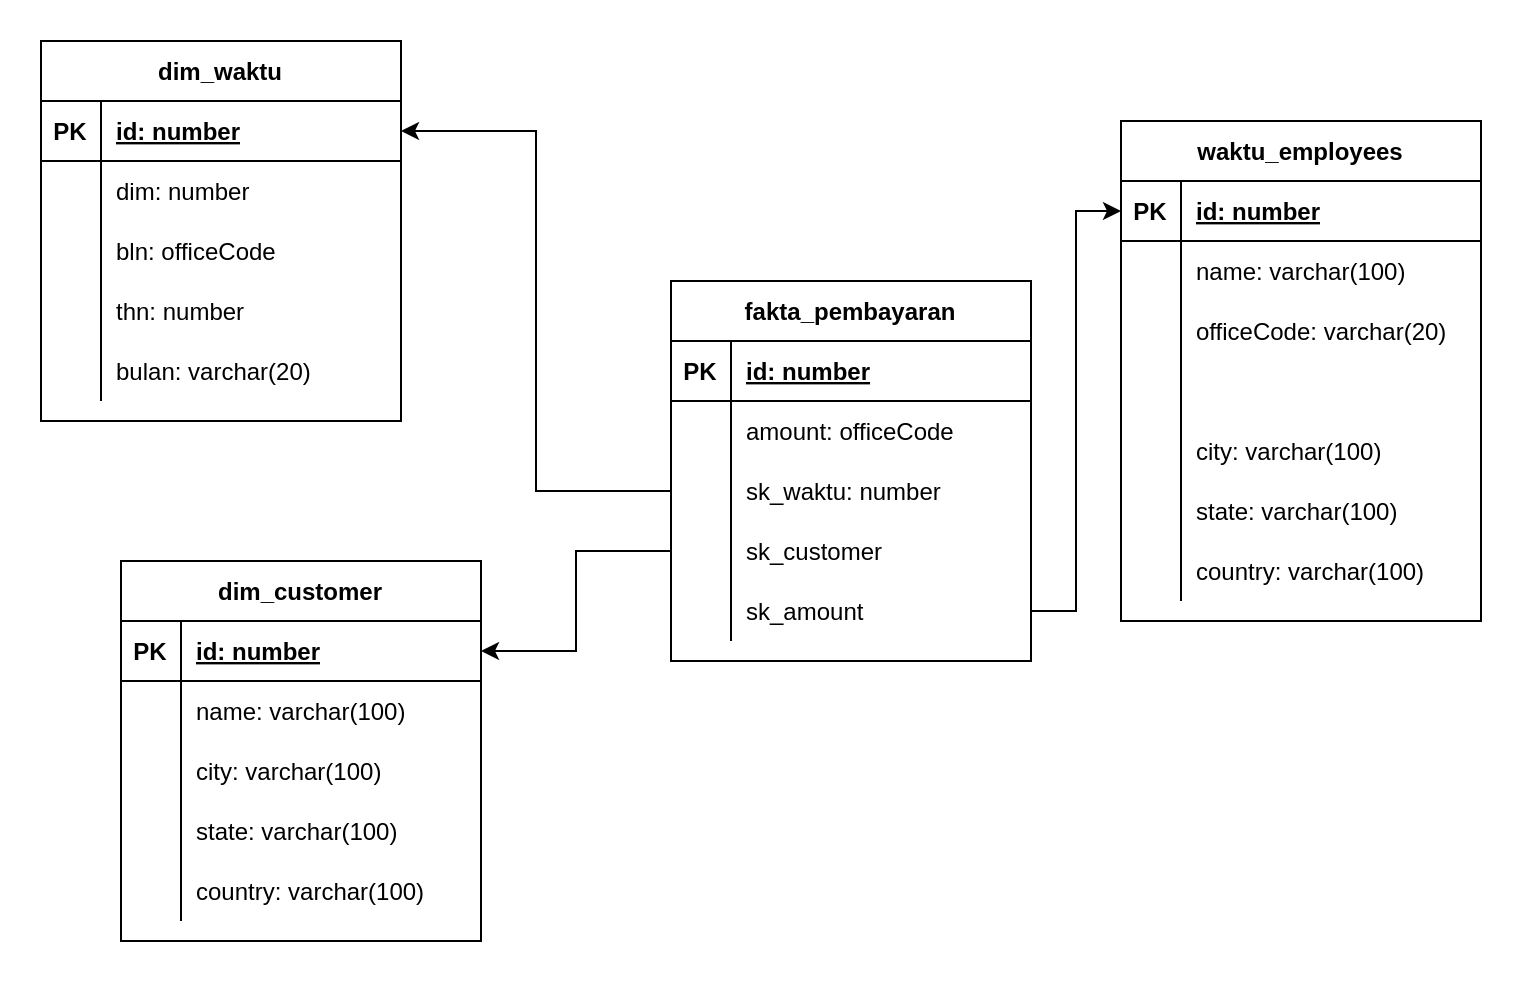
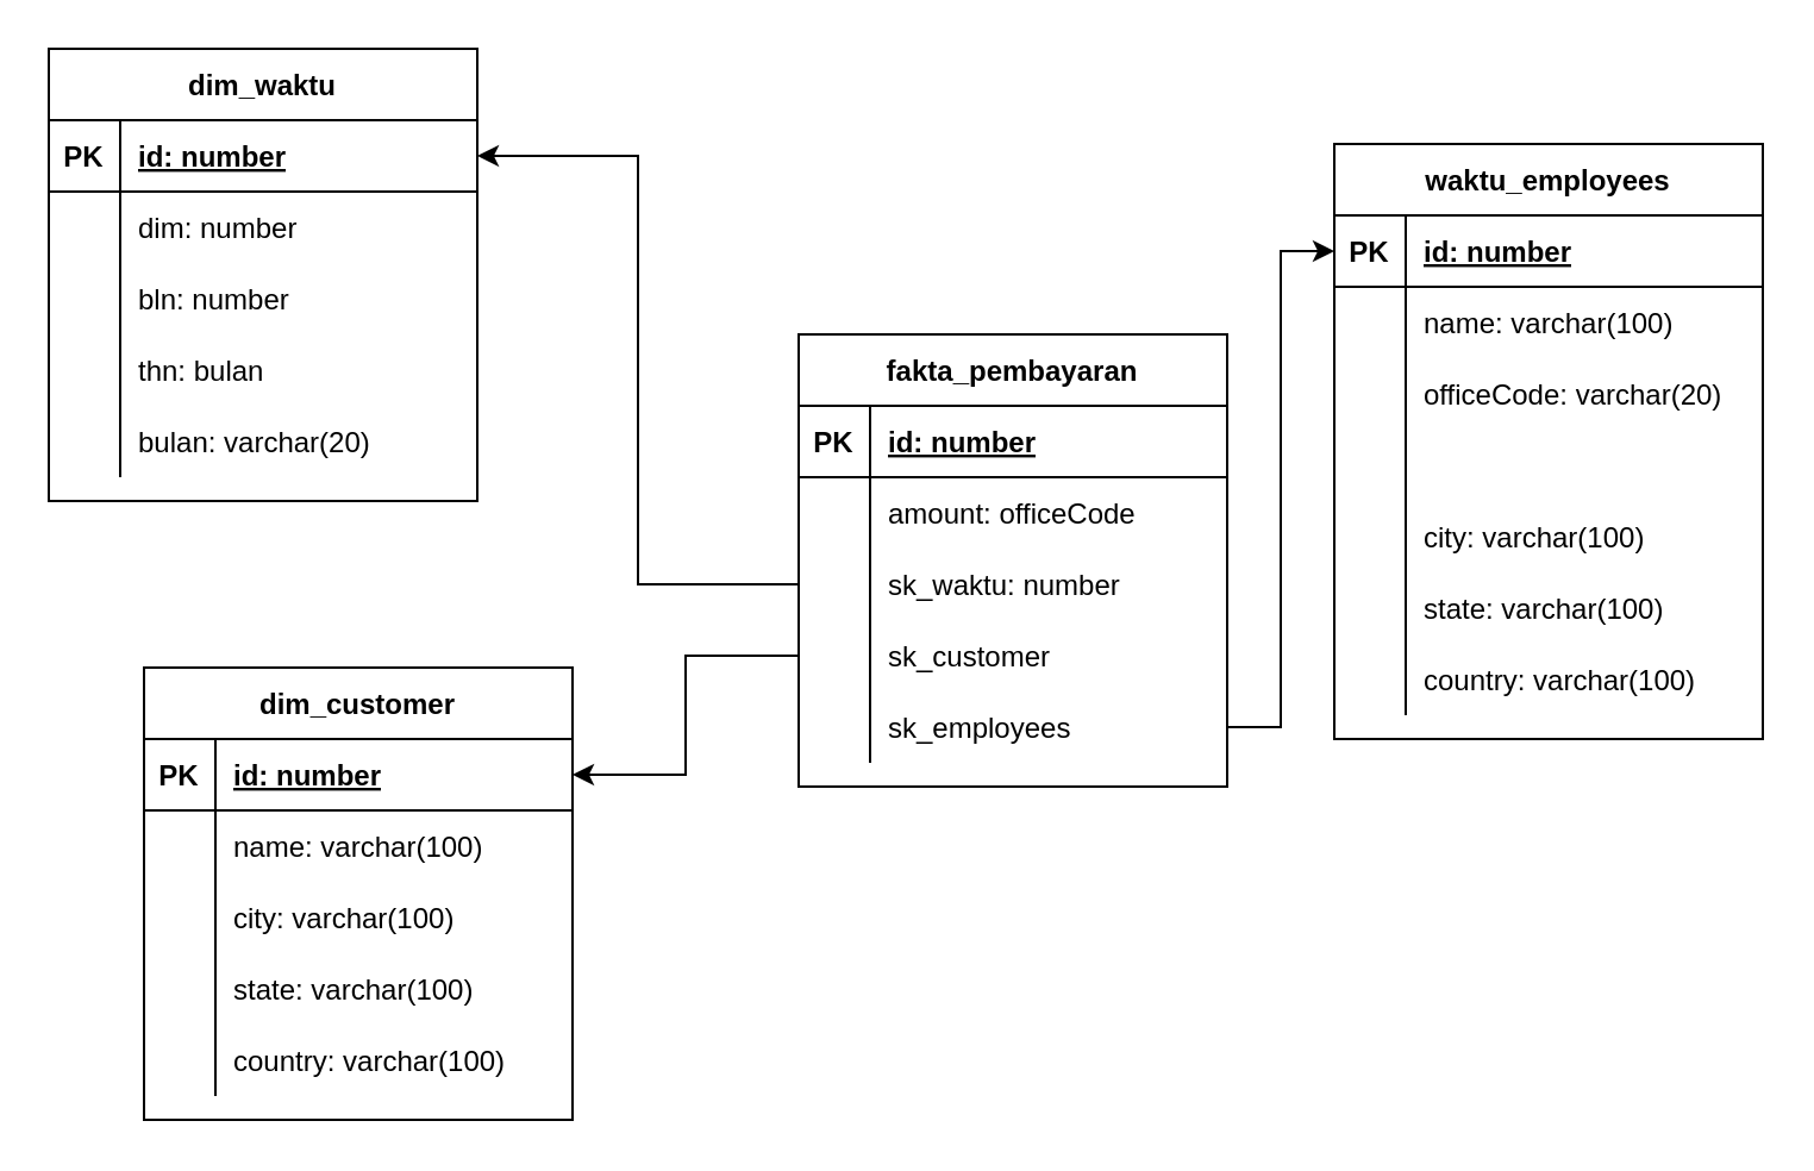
  <mxCell id="0" />
  <mxCell id="1" parent="0" />
  <mxCell id="2" value="dim_waktu" style="shape=table;startSize=30;container=1;collapsible=1;childLayout=tableLayout;fixedRows=1;rowLines=0;fontStyle=1;align=center;resizeLast=1;" vertex="1" parent="1"><mxGeometry x="20" y="20" width="180" height="190" as="geometry" /></mxCell>
  <mxCell id="3" value="" style="shape=partialRectangle;collapsible=0;dropTarget=0;pointerEvents=0;fillColor=none;top=0;left=0;bottom=1;right=0;points=[[0,0.5],[1,0.5]];portConstraint=eastwest;" vertex="1" parent="2"><mxGeometry y="30" width="180" height="30" as="geometry" /></mxCell>
  <mxCell id="4" value="PK" style="shape=partialRectangle;connectable=0;fillColor=none;top=0;left=0;bottom=0;right=0;fontStyle=1;overflow=hidden;" vertex="1" parent="3"><mxGeometry width="30" height="30" as="geometry" /></mxCell>
  <mxCell id="5" value="id: number" style="shape=partialRectangle;connectable=0;fillColor=none;top=0;left=0;bottom=0;right=0;align=left;spacingLeft=6;fontStyle=5;overflow=hidden;" vertex="1" parent="3"><mxGeometry x="30" width="150" height="30" as="geometry" /></mxCell>
  <mxCell id="6" value="" style="shape=partialRectangle;collapsible=0;dropTarget=0;pointerEvents=0;fillColor=none;top=0;left=0;bottom=0;right=0;points=[[0,0.5],[1,0.5]];portConstraint=eastwest;" vertex="1" parent="2"><mxGeometry y="60" width="180" height="30" as="geometry" /></mxCell>
  <mxCell id="7" value="" style="shape=partialRectangle;connectable=0;fillColor=none;top=0;left=0;bottom=0;right=0;editable=1;overflow=hidden;" vertex="1" parent="6"><mxGeometry width="30" height="30" as="geometry" /></mxCell>
  <mxCell id="8" value="dim: number" style="shape=partialRectangle;connectable=0;fillColor=none;top=0;left=0;bottom=0;right=0;align=left;spacingLeft=6;overflow=hidden;" vertex="1" parent="6"><mxGeometry x="30" width="150" height="30" as="geometry" /></mxCell>
  <mxCell id="9" value="" style="shape=partialRectangle;collapsible=0;dropTarget=0;pointerEvents=0;fillColor=none;top=0;left=0;bottom=0;right=0;points=[[0,0.5],[1,0.5]];portConstraint=eastwest;" vertex="1" parent="2"><mxGeometry y="90" width="180" height="30" as="geometry" /></mxCell>
  <mxCell id="10" value="" style="shape=partialRectangle;connectable=0;fillColor=none;top=0;left=0;bottom=0;right=0;editable=1;overflow=hidden;" vertex="1" parent="9"><mxGeometry width="30" height="30" as="geometry" /></mxCell>
- <mxCell id="11" value="bln: officeCode" style="shape=partialRectangle;connectable=0;fillColor=none;top=0;left=0;bottom=0;right=0;align=left;spacingLeft=6;overflow=hidden;" vertex="1" parent="9"><mxGeometry x="30" width="150" height="30" as="geometry" /></mxCell>
+ <mxCell id="11" value="bln: number" style="shape=partialRectangle;connectable=0;fillColor=none;top=0;left=0;bottom=0;right=0;align=left;spacingLeft=6;overflow=hidden;" vertex="1" parent="9"><mxGeometry x="30" width="150" height="30" as="geometry" /></mxCell>
  <mxCell id="12" value="" style="shape=partialRectangle;collapsible=0;dropTarget=0;pointerEvents=0;fillColor=none;top=0;left=0;bottom=0;right=0;points=[[0,0.5],[1,0.5]];portConstraint=eastwest;" vertex="1" parent="2"><mxGeometry y="120" width="180" height="30" as="geometry" /></mxCell>
  <mxCell id="13" value="" style="shape=partialRectangle;connectable=0;fillColor=none;top=0;left=0;bottom=0;right=0;editable=1;overflow=hidden;" vertex="1" parent="12"><mxGeometry width="30" height="30" as="geometry" /></mxCell>
- <mxCell id="14" value="thn: number" style="shape=partialRectangle;connectable=0;fillColor=none;top=0;left=0;bottom=0;right=0;align=left;spacingLeft=6;overflow=hidden;" vertex="1" parent="12"><mxGeometry x="30" width="150" height="30" as="geometry" /></mxCell>
+ <mxCell id="14" value="thn: bulan" style="shape=partialRectangle;connectable=0;fillColor=none;top=0;left=0;bottom=0;right=0;align=left;spacingLeft=6;overflow=hidden;" vertex="1" parent="12"><mxGeometry x="30" width="150" height="30" as="geometry" /></mxCell>
  <mxCell id="15" value="" style="shape=partialRectangle;collapsible=0;dropTarget=0;pointerEvents=0;fillColor=none;top=0;left=0;bottom=0;right=0;points=[[0,0.5],[1,0.5]];portConstraint=eastwest;" vertex="1" parent="2"><mxGeometry y="150" width="180" height="30" as="geometry" /></mxCell>
  <mxCell id="16" value="" style="shape=partialRectangle;connectable=0;fillColor=none;top=0;left=0;bottom=0;right=0;editable=1;overflow=hidden;" vertex="1" parent="15"><mxGeometry width="30" height="30" as="geometry" /></mxCell>
  <mxCell id="17" value="bulan: varchar(20)" style="shape=partialRectangle;connectable=0;fillColor=none;top=0;left=0;bottom=0;right=0;align=left;spacingLeft=6;overflow=hidden;" vertex="1" parent="15"><mxGeometry x="30" width="150" height="30" as="geometry" /></mxCell>
  <mxCell id="18" value="fakta_pembayaran" style="shape=table;startSize=30;container=1;collapsible=1;childLayout=tableLayout;fixedRows=1;rowLines=0;fontStyle=1;align=center;resizeLast=1;" vertex="1" parent="1"><mxGeometry x="335" y="140" width="180" height="190" as="geometry" /></mxCell>
  <mxCell id="19" value="" style="shape=partialRectangle;collapsible=0;dropTarget=0;pointerEvents=0;fillColor=none;top=0;left=0;bottom=1;right=0;points=[[0,0.5],[1,0.5]];portConstraint=eastwest;" vertex="1" parent="18"><mxGeometry y="30" width="180" height="30" as="geometry" /></mxCell>
  <mxCell id="20" value="PK" style="shape=partialRectangle;connectable=0;fillColor=none;top=0;left=0;bottom=0;right=0;fontStyle=1;overflow=hidden;" vertex="1" parent="19"><mxGeometry width="30" height="30" as="geometry" /></mxCell>
  <mxCell id="21" value="id: number" style="shape=partialRectangle;connectable=0;fillColor=none;top=0;left=0;bottom=0;right=0;align=left;spacingLeft=6;fontStyle=5;overflow=hidden;" vertex="1" parent="19"><mxGeometry x="30" width="150" height="30" as="geometry" /></mxCell>
  <mxCell id="22" value="" style="shape=partialRectangle;collapsible=0;dropTarget=0;pointerEvents=0;fillColor=none;top=0;left=0;bottom=0;right=0;points=[[0,0.5],[1,0.5]];portConstraint=eastwest;" vertex="1" parent="18"><mxGeometry y="60" width="180" height="30" as="geometry" /></mxCell>
  <mxCell id="23" value="" style="shape=partialRectangle;connectable=0;fillColor=none;top=0;left=0;bottom=0;right=0;editable=1;overflow=hidden;" vertex="1" parent="22"><mxGeometry width="30" height="30" as="geometry" /></mxCell>
  <mxCell id="24" value="amount: officeCode" style="shape=partialRectangle;connectable=0;fillColor=none;top=0;left=0;bottom=0;right=0;align=left;spacingLeft=6;overflow=hidden;" vertex="1" parent="22"><mxGeometry x="30" width="150" height="30" as="geometry" /></mxCell>
  <mxCell id="25" value="" style="shape=partialRectangle;collapsible=0;dropTarget=0;pointerEvents=0;fillColor=none;top=0;left=0;bottom=0;right=0;points=[[0,0.5],[1,0.5]];portConstraint=eastwest;" vertex="1" parent="18"><mxGeometry y="90" width="180" height="30" as="geometry" /></mxCell>
  <mxCell id="26" value="" style="shape=partialRectangle;connectable=0;fillColor=none;top=0;left=0;bottom=0;right=0;editable=1;overflow=hidden;" vertex="1" parent="25"><mxGeometry width="30" height="30" as="geometry" /></mxCell>
  <mxCell id="27" value="sk_waktu: number" style="shape=partialRectangle;connectable=0;fillColor=none;top=0;left=0;bottom=0;right=0;align=left;spacingLeft=6;overflow=hidden;" vertex="1" parent="25"><mxGeometry x="30" width="150" height="30" as="geometry" /></mxCell>
  <mxCell id="28" value="" style="shape=partialRectangle;collapsible=0;dropTarget=0;pointerEvents=0;fillColor=none;top=0;left=0;bottom=0;right=0;points=[[0,0.5],[1,0.5]];portConstraint=eastwest;" vertex="1" parent="18"><mxGeometry y="120" width="180" height="30" as="geometry" /></mxCell>
  <mxCell id="29" value="" style="shape=partialRectangle;connectable=0;fillColor=none;top=0;left=0;bottom=0;right=0;editable=1;overflow=hidden;" vertex="1" parent="28"><mxGeometry width="30" height="30" as="geometry" /></mxCell>
  <mxCell id="30" value="sk_customer" style="shape=partialRectangle;connectable=0;fillColor=none;top=0;left=0;bottom=0;right=0;align=left;spacingLeft=6;overflow=hidden;" vertex="1" parent="28"><mxGeometry x="30" width="150" height="30" as="geometry" /></mxCell>
  <mxCell id="31" value="" style="shape=partialRectangle;collapsible=0;dropTarget=0;pointerEvents=0;fillColor=none;top=0;left=0;bottom=0;right=0;points=[[0,0.5],[1,0.5]];portConstraint=eastwest;" vertex="1" parent="18"><mxGeometry y="150" width="180" height="30" as="geometry" /></mxCell>
  <mxCell id="32" value="" style="shape=partialRectangle;connectable=0;fillColor=none;top=0;left=0;bottom=0;right=0;editable=1;overflow=hidden;" vertex="1" parent="31"><mxGeometry width="30" height="30" as="geometry" /></mxCell>
- <mxCell id="33" value="sk_amount" style="shape=partialRectangle;connectable=0;fillColor=none;top=0;left=0;bottom=0;right=0;align=left;spacingLeft=6;overflow=hidden;" vertex="1" parent="31"><mxGeometry x="30" width="150" height="30" as="geometry" /></mxCell>
+ <mxCell id="33" value="sk_employees" style="shape=partialRectangle;connectable=0;fillColor=none;top=0;left=0;bottom=0;right=0;align=left;spacingLeft=6;overflow=hidden;" vertex="1" parent="31"><mxGeometry x="30" width="150" height="30" as="geometry" /></mxCell>
  <mxCell id="34" style="edgeStyle=orthogonalEdgeStyle;rounded=0;orthogonalLoop=1;jettySize=auto;html=1;entryX=1;entryY=0.5;entryDx=0;entryDy=0;" edge="1" parent="1" source="25" target="3"><mxGeometry relative="1" as="geometry" /></mxCell>
  <mxCell id="35" value="dim_customer" style="shape=table;startSize=30;container=1;collapsible=1;childLayout=tableLayout;fixedRows=1;rowLines=0;fontStyle=1;align=center;resizeLast=1;" vertex="1" parent="1"><mxGeometry x="60" y="280" width="180" height="190" as="geometry" /></mxCell>
  <mxCell id="36" value="" style="shape=partialRectangle;collapsible=0;dropTarget=0;pointerEvents=0;fillColor=none;top=0;left=0;bottom=1;right=0;points=[[0,0.5],[1,0.5]];portConstraint=eastwest;" vertex="1" parent="35"><mxGeometry y="30" width="180" height="30" as="geometry" /></mxCell>
  <mxCell id="37" value="PK" style="shape=partialRectangle;connectable=0;fillColor=none;top=0;left=0;bottom=0;right=0;fontStyle=1;overflow=hidden;" vertex="1" parent="36"><mxGeometry width="30" height="30" as="geometry" /></mxCell>
  <mxCell id="38" value="id: number" style="shape=partialRectangle;connectable=0;fillColor=none;top=0;left=0;bottom=0;right=0;align=left;spacingLeft=6;fontStyle=5;overflow=hidden;" vertex="1" parent="36"><mxGeometry x="30" width="150" height="30" as="geometry" /></mxCell>
  <mxCell id="39" value="" style="shape=partialRectangle;collapsible=0;dropTarget=0;pointerEvents=0;fillColor=none;top=0;left=0;bottom=0;right=0;points=[[0,0.5],[1,0.5]];portConstraint=eastwest;" vertex="1" parent="35"><mxGeometry y="60" width="180" height="30" as="geometry" /></mxCell>
  <mxCell id="40" value="" style="shape=partialRectangle;connectable=0;fillColor=none;top=0;left=0;bottom=0;right=0;editable=1;overflow=hidden;" vertex="1" parent="39"><mxGeometry width="30" height="30" as="geometry" /></mxCell>
  <mxCell id="41" value="name: varchar(100)" style="shape=partialRectangle;connectable=0;fillColor=none;top=0;left=0;bottom=0;right=0;align=left;spacingLeft=6;overflow=hidden;" vertex="1" parent="39"><mxGeometry x="30" width="150" height="30" as="geometry" /></mxCell>
  <mxCell id="42" value="" style="shape=partialRectangle;collapsible=0;dropTarget=0;pointerEvents=0;fillColor=none;top=0;left=0;bottom=0;right=0;points=[[0,0.5],[1,0.5]];portConstraint=eastwest;" vertex="1" parent="35"><mxGeometry y="90" width="180" height="30" as="geometry" /></mxCell>
  <mxCell id="43" value="" style="shape=partialRectangle;connectable=0;fillColor=none;top=0;left=0;bottom=0;right=0;editable=1;overflow=hidden;" vertex="1" parent="42"><mxGeometry width="30" height="30" as="geometry" /></mxCell>
  <mxCell id="44" value="city: varchar(100)" style="shape=partialRectangle;connectable=0;fillColor=none;top=0;left=0;bottom=0;right=0;align=left;spacingLeft=6;overflow=hidden;" vertex="1" parent="42"><mxGeometry x="30" width="150" height="30" as="geometry" /></mxCell>
  <mxCell id="45" value="" style="shape=partialRectangle;collapsible=0;dropTarget=0;pointerEvents=0;fillColor=none;top=0;left=0;bottom=0;right=0;points=[[0,0.5],[1,0.5]];portConstraint=eastwest;" vertex="1" parent="35"><mxGeometry y="120" width="180" height="30" as="geometry" /></mxCell>
  <mxCell id="46" value="" style="shape=partialRectangle;connectable=0;fillColor=none;top=0;left=0;bottom=0;right=0;editable=1;overflow=hidden;" vertex="1" parent="45"><mxGeometry width="30" height="30" as="geometry" /></mxCell>
  <mxCell id="47" value="state: varchar(100)" style="shape=partialRectangle;connectable=0;fillColor=none;top=0;left=0;bottom=0;right=0;align=left;spacingLeft=6;overflow=hidden;" vertex="1" parent="45"><mxGeometry x="30" width="150" height="30" as="geometry" /></mxCell>
  <mxCell id="48" value="" style="shape=partialRectangle;collapsible=0;dropTarget=0;pointerEvents=0;fillColor=none;top=0;left=0;bottom=0;right=0;points=[[0,0.5],[1,0.5]];portConstraint=eastwest;" vertex="1" parent="35"><mxGeometry y="150" width="180" height="30" as="geometry" /></mxCell>
  <mxCell id="49" value="" style="shape=partialRectangle;connectable=0;fillColor=none;top=0;left=0;bottom=0;right=0;editable=1;overflow=hidden;" vertex="1" parent="48"><mxGeometry width="30" height="30" as="geometry" /></mxCell>
  <mxCell id="50" value="country: varchar(100)" style="shape=partialRectangle;connectable=0;fillColor=none;top=0;left=0;bottom=0;right=0;align=left;spacingLeft=6;overflow=hidden;" vertex="1" parent="48"><mxGeometry x="30" width="150" height="30" as="geometry" /></mxCell>
  <mxCell id="51" style="edgeStyle=orthogonalEdgeStyle;rounded=0;orthogonalLoop=1;jettySize=auto;html=1;entryX=1;entryY=0.5;entryDx=0;entryDy=0;" edge="1" parent="1" source="28" target="36"><mxGeometry relative="1" as="geometry" /></mxCell>
  <mxCell id="52" value="waktu_employees" style="shape=table;startSize=30;container=1;collapsible=1;childLayout=tableLayout;fixedRows=1;rowLines=0;fontStyle=1;align=center;resizeLast=1;" vertex="1" parent="1"><mxGeometry x="560" y="60" width="180" height="250" as="geometry" /></mxCell>
  <mxCell id="53" value="" style="shape=partialRectangle;collapsible=0;dropTarget=0;pointerEvents=0;fillColor=none;top=0;left=0;bottom=1;right=0;points=[[0,0.5],[1,0.5]];portConstraint=eastwest;" vertex="1" parent="52"><mxGeometry y="30" width="180" height="30" as="geometry" /></mxCell>
  <mxCell id="54" value="PK" style="shape=partialRectangle;connectable=0;fillColor=none;top=0;left=0;bottom=0;right=0;fontStyle=1;overflow=hidden;" vertex="1" parent="53"><mxGeometry width="30" height="30" as="geometry" /></mxCell>
  <mxCell id="55" value="id: number" style="shape=partialRectangle;connectable=0;fillColor=none;top=0;left=0;bottom=0;right=0;align=left;spacingLeft=6;fontStyle=5;overflow=hidden;" vertex="1" parent="53"><mxGeometry x="30" width="150" height="30" as="geometry" /></mxCell>
  <mxCell id="56" value="" style="shape=partialRectangle;collapsible=0;dropTarget=0;pointerEvents=0;fillColor=none;top=0;left=0;bottom=0;right=0;points=[[0,0.5],[1,0.5]];portConstraint=eastwest;" vertex="1" parent="52"><mxGeometry y="60" width="180" height="30" as="geometry" /></mxCell>
  <mxCell id="57" value="" style="shape=partialRectangle;connectable=0;fillColor=none;top=0;left=0;bottom=0;right=0;editable=1;overflow=hidden;" vertex="1" parent="56"><mxGeometry width="30" height="30" as="geometry" /></mxCell>
  <mxCell id="58" value="name: varchar(100)" style="shape=partialRectangle;connectable=0;fillColor=none;top=0;left=0;bottom=0;right=0;align=left;spacingLeft=6;overflow=hidden;" vertex="1" parent="56"><mxGeometry x="30" width="150" height="30" as="geometry" /></mxCell>
  <mxCell id="59" value="" style="shape=partialRectangle;collapsible=0;dropTarget=0;pointerEvents=0;fillColor=none;top=0;left=0;bottom=0;right=0;points=[[0,0.5],[1,0.5]];portConstraint=eastwest;" vertex="1" parent="52"><mxGeometry y="90" width="180" height="30" as="geometry" /></mxCell>
  <mxCell id="60" value="" style="shape=partialRectangle;connectable=0;fillColor=none;top=0;left=0;bottom=0;right=0;editable=1;overflow=hidden;" vertex="1" parent="59"><mxGeometry width="30" height="30" as="geometry" /></mxCell>
  <mxCell id="61" value="officeCode: varchar(20)" style="shape=partialRectangle;connectable=0;fillColor=none;top=0;left=0;bottom=0;right=0;align=left;spacingLeft=6;overflow=hidden;" vertex="1" parent="59"><mxGeometry x="30" width="150" height="30" as="geometry" /></mxCell>
  <mxCell id="62" value="" style="shape=partialRectangle;collapsible=0;dropTarget=0;pointerEvents=0;fillColor=none;top=0;left=0;bottom=0;right=0;points=[[0,0.5],[1,0.5]];portConstraint=eastwest;" vertex="1" parent="52"><mxGeometry y="120" width="180" height="30" as="geometry" /></mxCell>
  <mxCell id="63" value="" style="shape=partialRectangle;connectable=0;fillColor=none;top=0;left=0;bottom=0;right=0;editable=1;overflow=hidden;" vertex="1" parent="62"><mxGeometry width="30" height="30" as="geometry" /></mxCell>
  <mxCell id="64" value="" style="shape=partialRectangle;collapsible=0;dropTarget=0;pointerEvents=0;fillColor=none;top=0;left=0;bottom=0;right=0;points=[[0,0.5],[1,0.5]];portConstraint=eastwest;" vertex="1" parent="52"><mxGeometry y="150" width="180" height="30" as="geometry" /></mxCell>
  <mxCell id="65" value="" style="shape=partialRectangle;connectable=0;fillColor=none;top=0;left=0;bottom=0;right=0;editable=1;overflow=hidden;" vertex="1" parent="64"><mxGeometry width="30" height="30" as="geometry" /></mxCell>
  <mxCell id="66" value="city: varchar(100)" style="shape=partialRectangle;connectable=0;fillColor=none;top=0;left=0;bottom=0;right=0;align=left;spacingLeft=6;overflow=hidden;" vertex="1" parent="64"><mxGeometry x="30" width="150" height="30" as="geometry" /></mxCell>
  <mxCell id="67" value="" style="shape=partialRectangle;collapsible=0;dropTarget=0;pointerEvents=0;fillColor=none;top=0;left=0;bottom=0;right=0;points=[[0,0.5],[1,0.5]];portConstraint=eastwest;" vertex="1" parent="52"><mxGeometry y="180" width="180" height="30" as="geometry" /></mxCell>
  <mxCell id="68" value="" style="shape=partialRectangle;connectable=0;fillColor=none;top=0;left=0;bottom=0;right=0;editable=1;overflow=hidden;" vertex="1" parent="67"><mxGeometry width="30" height="30" as="geometry" /></mxCell>
  <mxCell id="69" value="state: varchar(100)" style="shape=partialRectangle;connectable=0;fillColor=none;top=0;left=0;bottom=0;right=0;align=left;spacingLeft=6;overflow=hidden;" vertex="1" parent="67"><mxGeometry x="30" width="150" height="30" as="geometry" /></mxCell>
  <mxCell id="70" value="" style="shape=partialRectangle;collapsible=0;dropTarget=0;pointerEvents=0;fillColor=none;top=0;left=0;bottom=0;right=0;points=[[0,0.5],[1,0.5]];portConstraint=eastwest;" vertex="1" parent="52"><mxGeometry y="210" width="180" height="30" as="geometry" /></mxCell>
  <mxCell id="71" value="" style="shape=partialRectangle;connectable=0;fillColor=none;top=0;left=0;bottom=0;right=0;editable=1;overflow=hidden;" vertex="1" parent="70"><mxGeometry width="30" height="30" as="geometry" /></mxCell>
  <mxCell id="72" value="country: varchar(100)" style="shape=partialRectangle;connectable=0;fillColor=none;top=0;left=0;bottom=0;right=0;align=left;spacingLeft=6;overflow=hidden;" vertex="1" parent="70"><mxGeometry x="30" width="150" height="30" as="geometry" /></mxCell>
  <mxCell id="73" style="edgeStyle=orthogonalEdgeStyle;rounded=0;orthogonalLoop=1;jettySize=auto;html=1;entryX=0;entryY=0.5;entryDx=0;entryDy=0;" edge="1" parent="1" source="31" target="53"><mxGeometry relative="1" as="geometry" /></mxCell>
